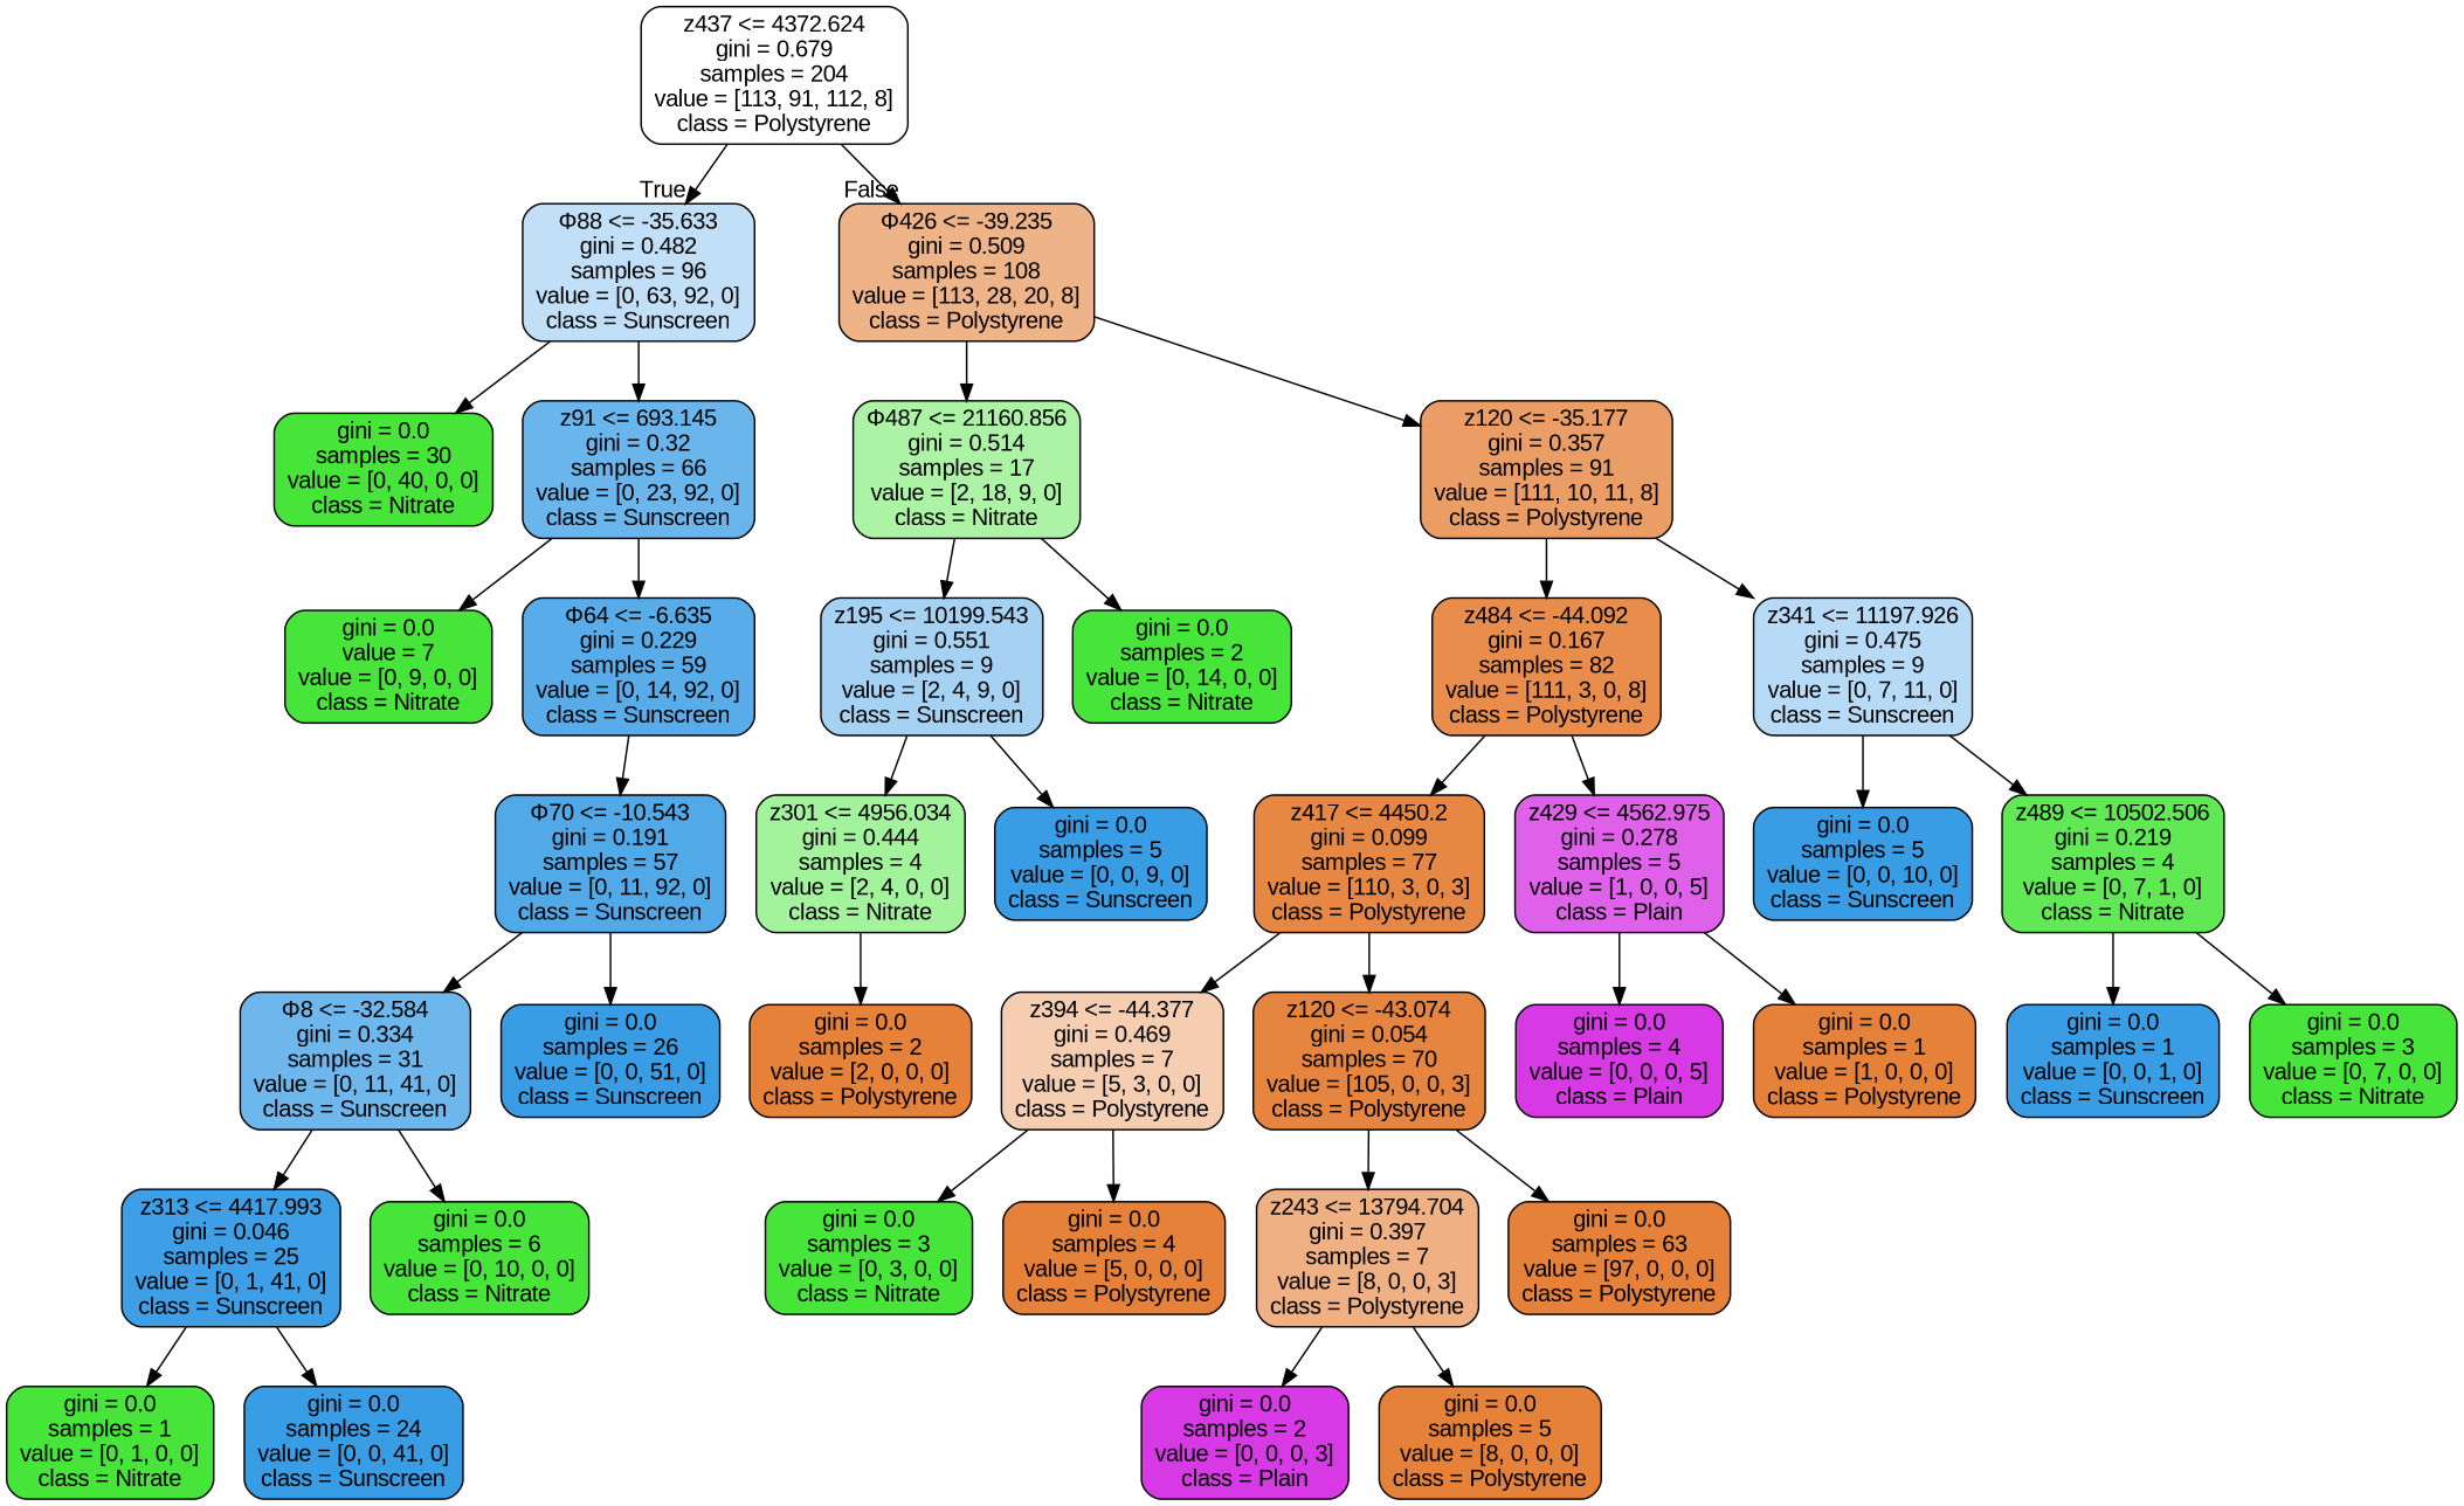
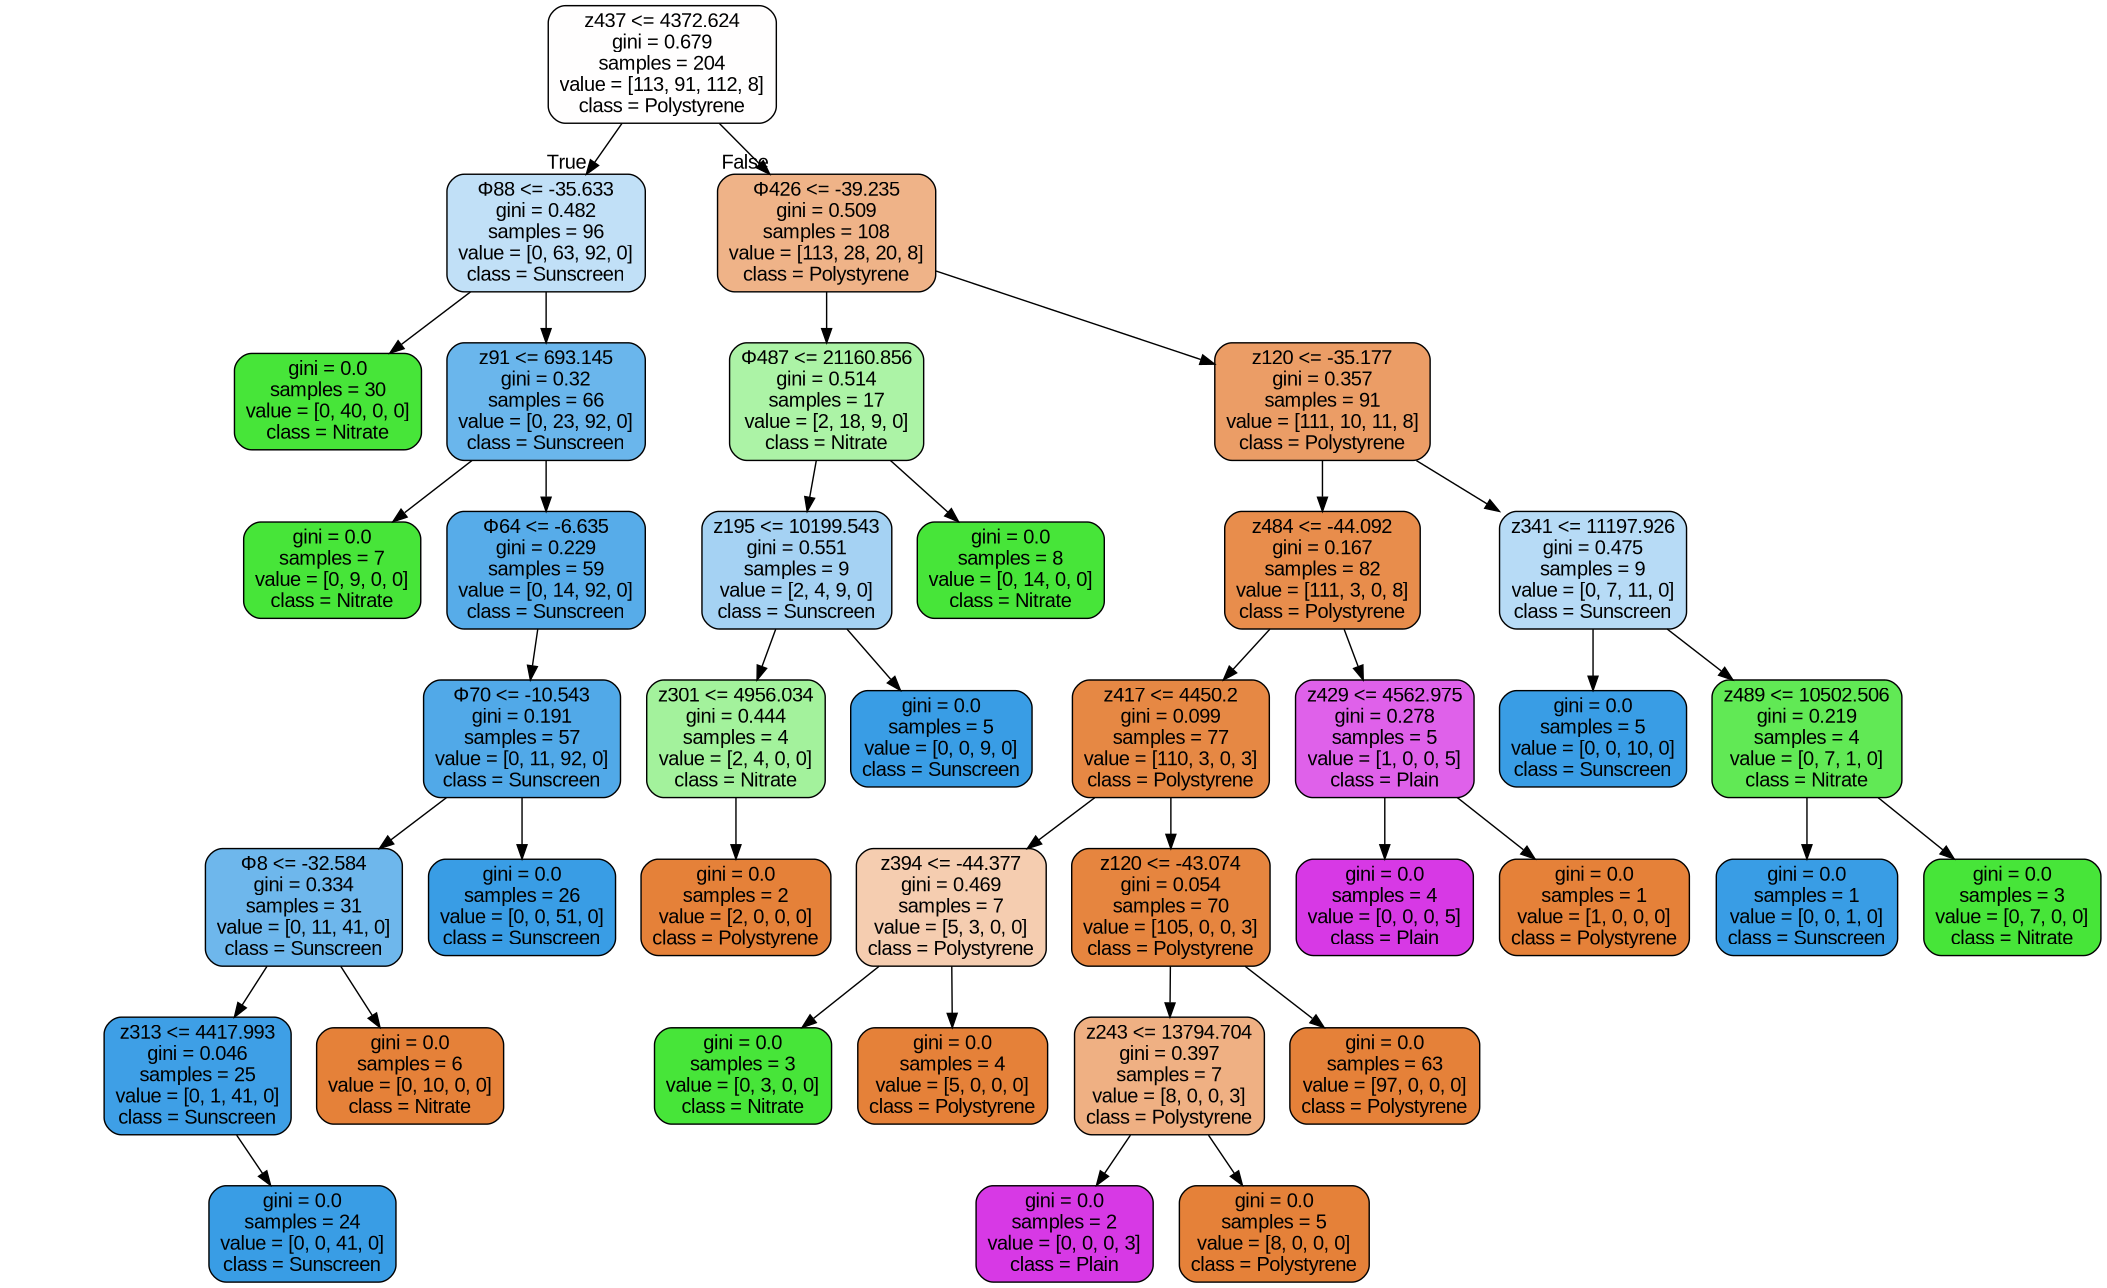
  digraph {
    fontname="Liberation Sans"
    node [color=black fillcolor="#47e539" fontname="Liberation Sans" shape=box style="filled, rounded"]
    edge [fontname="Liberation Sans"]
    n1 [fillcolor="#fffefe" label="z437 <= 4372.624\ngini = 0.679\nsamples = 204\nvalue = [113, 91, 112, 8]\nclass = Polystyrene"]
    n2 [fillcolor="#c1e0f7" label="Φ88 <= -35.633\ngini = 0.482\nsamples = 96\nvalue = [0, 63, 92, 0]\nclass = Sunscreen"]
    n3 [fillcolor="#efb388" label="Φ426 <= -39.235\ngini = 0.509\nsamples = 108\nvalue = [113, 28, 20, 8]\nclass = Polystyrene"]
    n4 [label="gini = 0.0\nsamples = 30\nvalue = [0, 40, 0, 0]\nclass = Nitrate"]
    n5 [fillcolor="#6ab6ec" label="z91 <= 693.145\ngini = 0.32\nsamples = 66\nvalue = [0, 23, 92, 0]\nclass = Sunscreen"]
    n6 [fillcolor="#acf3a6" label="Φ487 <= 21160.856\ngini = 0.514\nsamples = 17\nvalue = [2, 18, 9, 0]\nclass = Nitrate"]
    n7 [fillcolor="#eb9d66" label="z120 <= -35.177\ngini = 0.357\nsamples = 91\nvalue = [111, 10, 11, 8]\nclass = Polystyrene"]
-   n8 [label="gini = 0.0\nvalue = 7\nvalue = [0, 9, 0, 0]\nclass = Nitrate"]
+   n8 [label="gini = 0.0\nsamples = 7\nvalue = [0, 9, 0, 0]\nclass = Nitrate"]
    n9 [fillcolor="#57ace9" label="Φ64 <= -6.635\ngini = 0.229\nsamples = 59\nvalue = [0, 14, 92, 0]\nclass = Sunscreen"]
    n10 [fillcolor="#51a9e8" label="Φ70 <= -10.543\ngini = 0.191\nsamples = 57\nvalue = [0, 11, 92, 0]\nclass = Sunscreen"]
    n11 [fillcolor="#6eb7ec" label="Φ8 <= -32.584\ngini = 0.334\nsamples = 31\nvalue = [0, 11, 41, 0]\nclass = Sunscreen"]
    n12 [fillcolor="#399de5" label="gini = 0.0\nsamples = 26\nvalue = [0, 0, 51, 0]\nclass = Sunscreen"]
    n13 [fillcolor="#3e9fe6" label="z313 <= 4417.993\ngini = 0.046\nsamples = 25\nvalue = [0, 1, 41, 0]\nclass = Sunscreen"]
-   n14 [label="gini = 0.0\nsamples = 6\nvalue = [0, 10, 0, 0]\nclass = Nitrate"]
-   n15 [label="gini = 0.0\nsamples = 1\nvalue = [0, 1, 0, 0]\nclass = Nitrate"]
+   n14 [fillcolor="#e58139" label="gini = 0.0\nsamples = 6\nvalue = [0, 10, 0, 0]\nclass = Nitrate"]
    n16 [fillcolor="#399de5" label="gini = 0.0\nsamples = 24\nvalue = [0, 0, 41, 0]\nclass = Sunscreen"]
    n17 [fillcolor="#a5d2f3" label="z195 <= 10199.543\ngini = 0.551\nsamples = 9\nvalue = [2, 4, 9, 0]\nclass = Sunscreen"]
-   n18 [label="gini = 0.0\nsamples = 2\nvalue = [0, 14, 0, 0]\nclass = Nitrate"]
+   n18 [label="gini = 0.0\nsamples = 8\nvalue = [0, 14, 0, 0]\nclass = Nitrate"]
    n19 [fillcolor="#e88d4c" label="z484 <= -44.092\ngini = 0.167\nsamples = 82\nvalue = [111, 3, 0, 8]\nclass = Polystyrene"]
    n20 [fillcolor="#b7dbf6" label="z341 <= 11197.926\ngini = 0.475\nsamples = 9\nvalue = [0, 7, 11, 0]\nclass = Sunscreen"]
    n21 [fillcolor="#a3f29c" label="z301 <= 4956.034\ngini = 0.444\nsamples = 4\nvalue = [2, 4, 0, 0]\nclass = Nitrate"]
    n22 [fillcolor="#399de5" label="gini = 0.0\nsamples = 5\nvalue = [0, 0, 9, 0]\nclass = Sunscreen"]
    n23 [fillcolor="#e58139" label="gini = 0.0\nsamples = 2\nvalue = [2, 0, 0, 0]\nclass = Polystyrene"]
    n24 [fillcolor="#e68844" label="z417 <= 4450.2\ngini = 0.099\nsamples = 77\nvalue = [110, 3, 0, 3]\nclass = Polystyrene"]
    n25 [fillcolor="#df61ea" label="z429 <= 4562.975\ngini = 0.278\nsamples = 5\nvalue = [1, 0, 0, 5]\nclass = Plain"]
    n26 [fillcolor="#399de5" label="gini = 0.0\nsamples = 5\nvalue = [0, 0, 10, 0]\nclass = Sunscreen"]
    n27 [fillcolor="#61e955" label="z489 <= 10502.506\ngini = 0.219\nsamples = 4\nvalue = [0, 7, 1, 0]\nclass = Nitrate"]
    n28 [fillcolor="#f5cdb0" label="z394 <= -44.377\ngini = 0.469\nsamples = 7\nvalue = [5, 3, 0, 0]\nclass = Polystyrene"]
    n29 [fillcolor="#e6853f" label="z120 <= -43.074\ngini = 0.054\nsamples = 70\nvalue = [105, 0, 0, 3]\nclass = Polystyrene"]
    n30 [fillcolor="#d739e5" label="gini = 0.0\nsamples = 4\nvalue = [0, 0, 0, 5]\nclass = Plain"]
    n31 [fillcolor="#e58139" label="gini = 0.0\nsamples = 1\nvalue = [1, 0, 0, 0]\nclass = Polystyrene"]
    n32 [label="gini = 0.0\nsamples = 3\nvalue = [0, 3, 0, 0]\nclass = Nitrate"]
    n33 [fillcolor="#e58139" label="gini = 0.0\nsamples = 4\nvalue = [5, 0, 0, 0]\nclass = Polystyrene"]
    n34 [fillcolor="#efb083" label="z243 <= 13794.704\ngini = 0.397\nsamples = 7\nvalue = [8, 0, 0, 3]\nclass = Polystyrene"]
    n35 [fillcolor="#e58139" label="gini = 0.0\nsamples = 63\nvalue = [97, 0, 0, 0]\nclass = Polystyrene"]
    n36 [fillcolor="#d739e5" label="gini = 0.0\nsamples = 2\nvalue = [0, 0, 0, 3]\nclass = Plain"]
    n37 [fillcolor="#e58139" label="gini = 0.0\nsamples = 5\nvalue = [8, 0, 0, 0]\nclass = Polystyrene"]
    n38 [fillcolor="#399de5" label="gini = 0.0\nsamples = 1\nvalue = [0, 0, 1, 0]\nclass = Sunscreen"]
    n39 [label="gini = 0.0\nsamples = 3\nvalue = [0, 7, 0, 0]\nclass = Nitrate"]
    n1 -> n2 [headlabel=True labelangle=45 labeldistance=2.5]
    n1 -> n3 [headlabel=False labelangle=-45 labeldistance=2.5]
    n2 -> n4
    n2 -> n5
    n3 -> n6
    n3 -> n7
    n5 -> n8
    n5 -> n9
    n6 -> n17
    n6 -> n18
    n7 -> n19
    n7 -> n20
    n9 -> n10
    n10 -> n11
    n10 -> n12
    n11 -> n13
    n11 -> n14
-   n13 -> n15
    n13 -> n16
    n17 -> n21
    n17 -> n22
    n19 -> n24
    n19 -> n25
    n20 -> n26
    n20 -> n27
    n21 -> n23
    n24 -> n28
    n24 -> n29
    n25 -> n30
    n25 -> n31
    n27 -> n38
    n27 -> n39
    n28 -> n32
    n28 -> n33
    n29 -> n34
    n29 -> n35
    n34 -> n36
    n34 -> n37
  }
